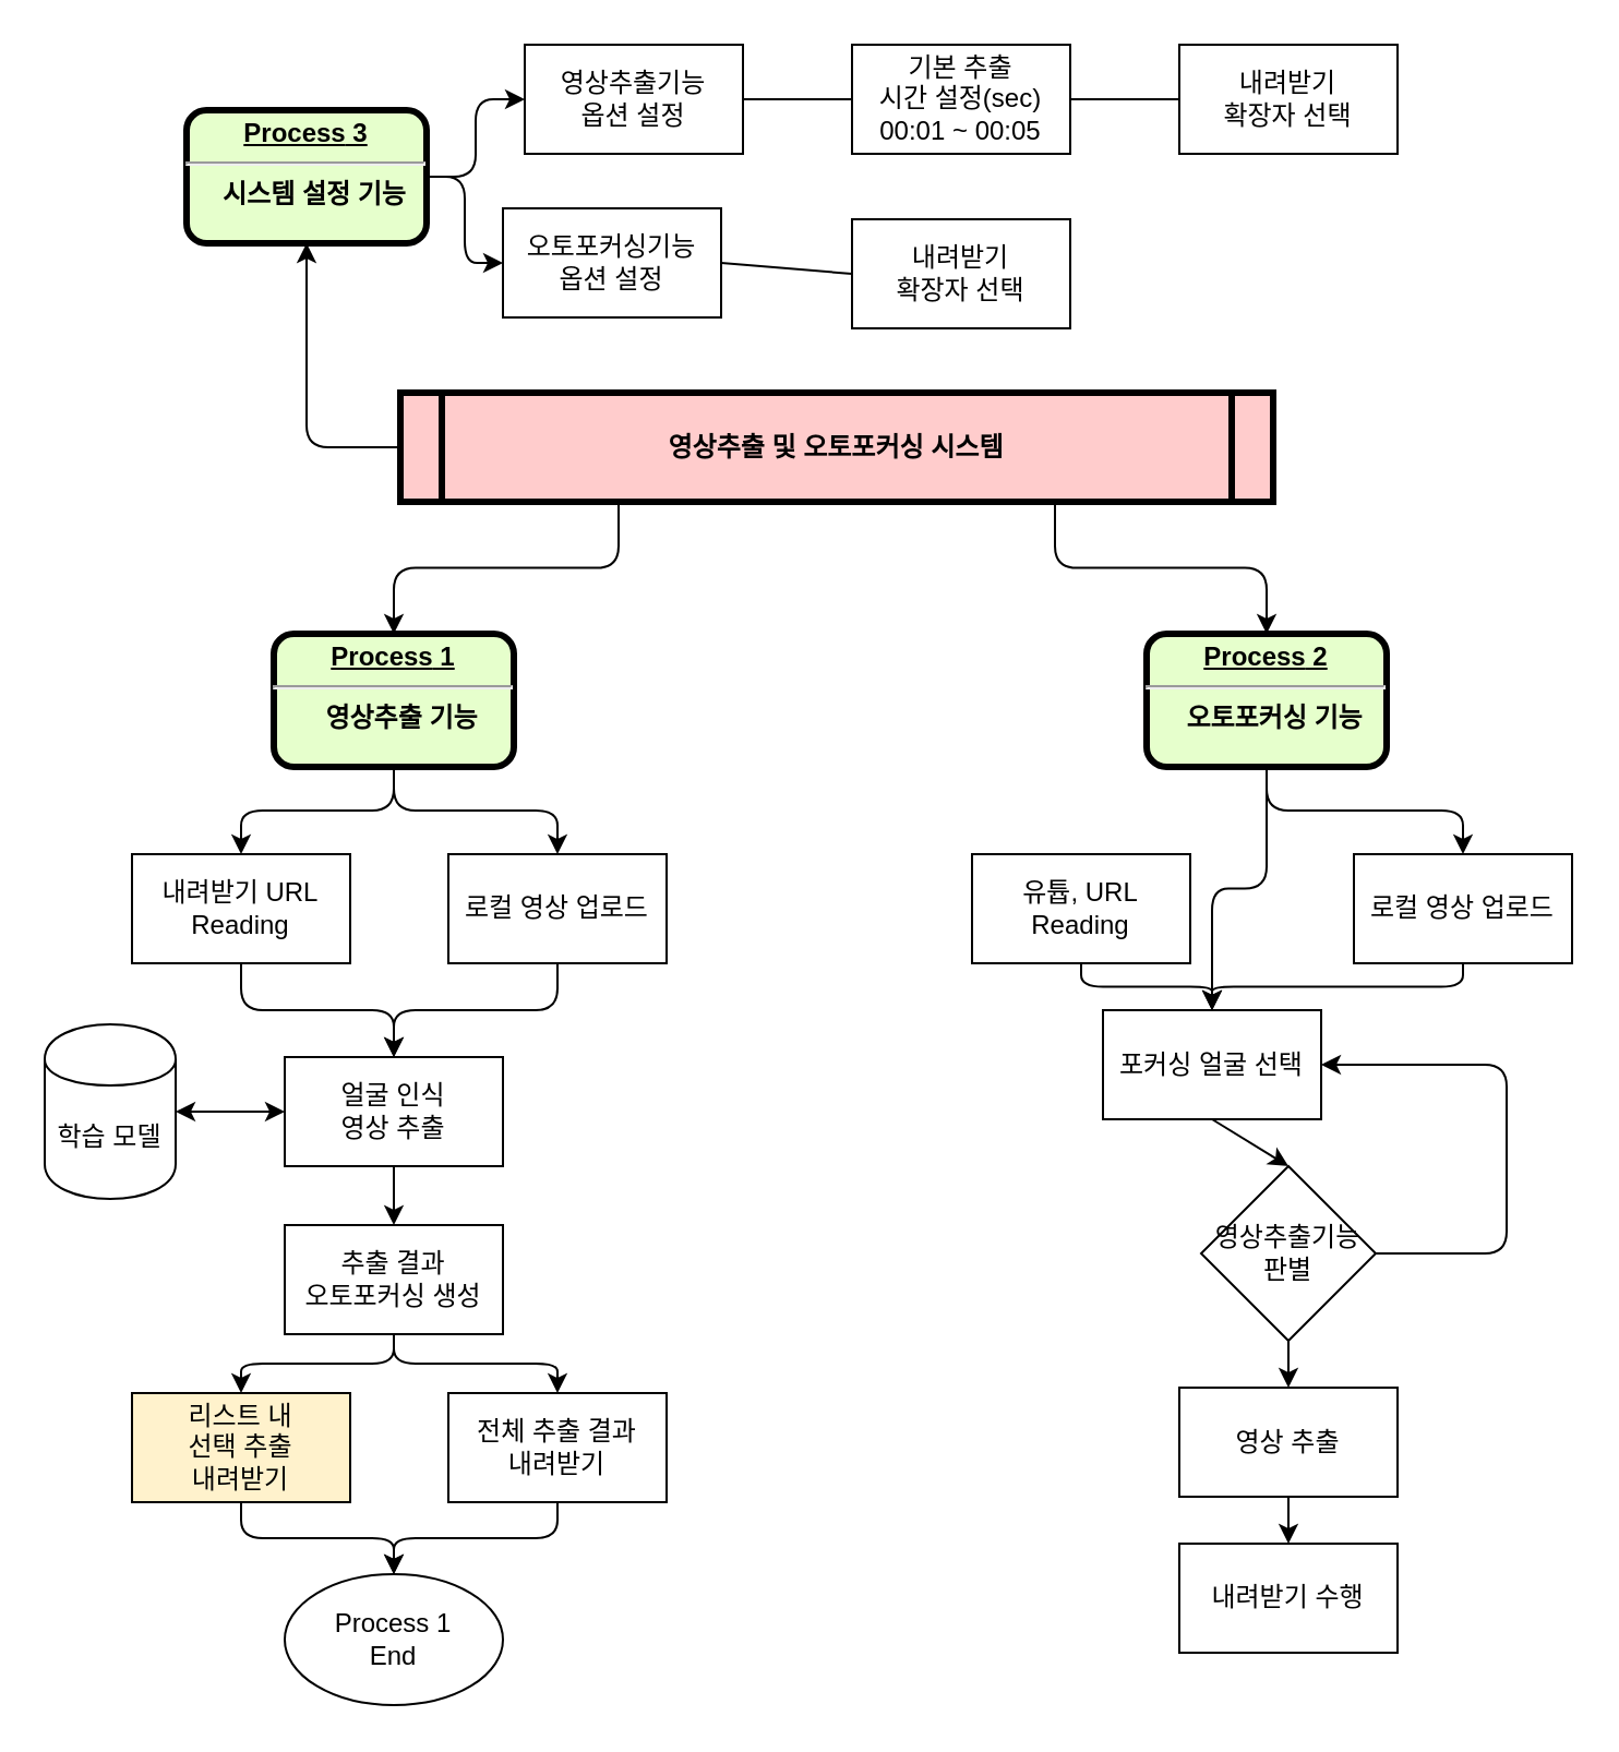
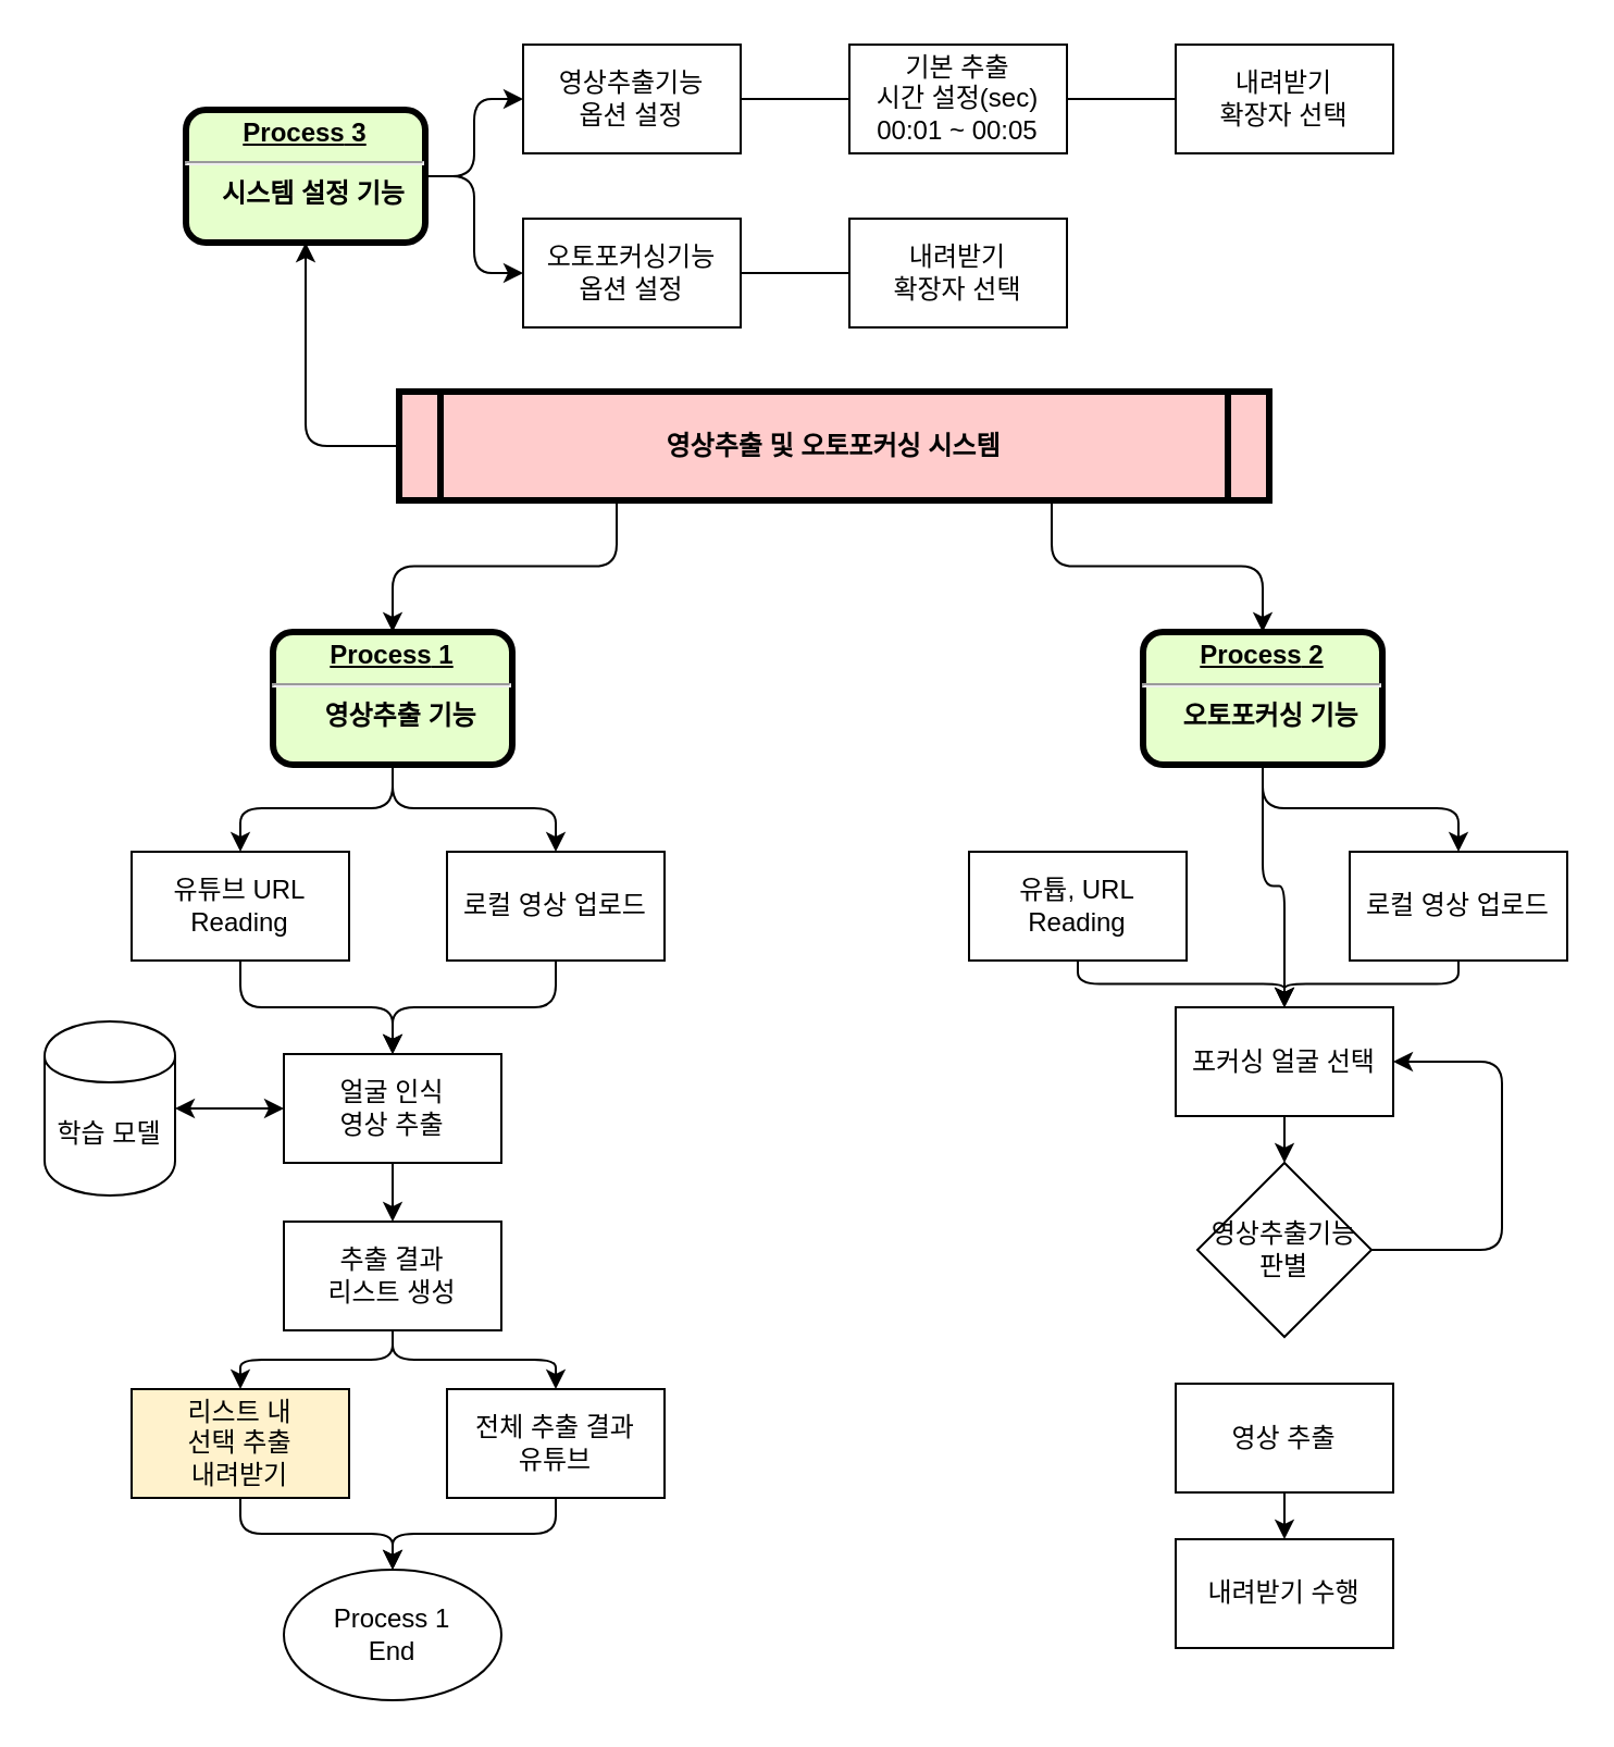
  <mxCell id="0" />
  <mxCell id="1" parent="0" />
  <mxCell id="2" value="영상추출 및 오토포커싱 시스템" style="shape=process;whiteSpace=wrap;align=center;verticalAlign=middle;size=0.048;fontStyle=1;strokeWidth=3;fillColor=#FFCCCC" parent="1" vertex="1"><mxGeometry x="183" y="179.5" width="400" height="50" as="geometry" /></mxCell>
  <mxCell id="3" value="&lt;p style=&quot;margin: 0px ; margin-top: 4px ; text-align: center ; text-decoration: underline&quot;&gt;&lt;strong&gt;&lt;strong&gt;Process&lt;/strong&gt;&amp;nbsp;3&lt;br&gt;&lt;/strong&gt;&lt;/p&gt;&lt;hr&gt;&lt;p style=&quot;margin: 0px ; margin-left: 8px&quot;&gt;시스템 설정 기능&lt;/p&gt;" style="verticalAlign=middle;align=center;overflow=fill;fontSize=12;fontFamily=Helvetica;html=1;rounded=1;fontStyle=1;strokeWidth=3;fillColor=#E6FFCC" parent="1" vertex="1"><mxGeometry x="85" y="50" width="110" height="61" as="geometry" /></mxCell>
  <mxCell id="4" value="&lt;p style=&quot;margin: 0px ; margin-top: 4px ; text-align: center ; text-decoration: underline&quot;&gt;&lt;strong&gt;&lt;strong&gt;Process&lt;/strong&gt;&amp;nbsp;1&lt;br&gt;&lt;/strong&gt;&lt;/p&gt;&lt;hr&gt;&lt;p style=&quot;margin: 0px ; margin-left: 8px&quot;&gt;영상추출 기능&lt;/p&gt;" style="verticalAlign=middle;align=center;overflow=fill;fontSize=12;fontFamily=Helvetica;html=1;rounded=1;fontStyle=1;strokeWidth=3;fillColor=#E6FFCC" parent="1" vertex="1"><mxGeometry x="125" y="290" width="110" height="61" as="geometry" /></mxCell>
  <mxCell id="5" value="&lt;p style=&quot;margin: 0px ; margin-top: 4px ; text-align: center ; text-decoration: underline&quot;&gt;&lt;strong&gt;&lt;strong&gt;Process&lt;/strong&gt;&amp;nbsp;2&lt;br&gt;&lt;/strong&gt;&lt;/p&gt;&lt;hr&gt;&lt;p style=&quot;margin: 0px ; margin-left: 8px&quot;&gt;오토포커싱 기능&lt;/p&gt;" style="verticalAlign=middle;align=center;overflow=fill;fontSize=12;fontFamily=Helvetica;html=1;rounded=1;fontStyle=1;strokeWidth=3;fillColor=#E6FFCC" parent="1" vertex="1"><mxGeometry x="525" y="290" width="110" height="61" as="geometry" /></mxCell>
  <mxCell id="6" value="로컬 영상 업로드" style="rounded=0;whiteSpace=wrap;html=1;" vertex="1" parent="1"><mxGeometry x="205" y="391" width="100" height="50" as="geometry" /></mxCell>
- <mxCell id="7" value="내려받기 URL&lt;br&gt;Reading" style="rounded=0;whiteSpace=wrap;html=1;" vertex="1" parent="1"><mxGeometry x="60" y="391" width="100" height="50" as="geometry" /></mxCell>
+ <mxCell id="7" value="유튜브 URL&lt;br&gt;Reading" style="rounded=0;whiteSpace=wrap;html=1;" vertex="1" parent="1"><mxGeometry x="60" y="391" width="100" height="50" as="geometry" /></mxCell>
  <mxCell id="8" value="" style="endArrow=classic;html=1;exitX=0.5;exitY=1;exitDx=0;exitDy=0;entryX=0.5;entryY=0;entryDx=0;entryDy=0;edgeStyle=orthogonalEdgeStyle;" edge="1" parent="1" source="4" target="7"><mxGeometry width="50" height="50" relative="1" as="geometry"><mxPoint x="100" y="511" as="sourcePoint" /><mxPoint x="150" y="461" as="targetPoint" /></mxGeometry></mxCell>
  <mxCell id="9" value="" style="endArrow=classic;html=1;exitX=0.5;exitY=1;exitDx=0;exitDy=0;entryX=0.5;entryY=0;entryDx=0;entryDy=0;edgeStyle=orthogonalEdgeStyle;" edge="1" parent="1" source="4" target="6"><mxGeometry width="50" height="50" relative="1" as="geometry"><mxPoint x="305" y="361" as="sourcePoint" /><mxPoint x="160" y="401" as="targetPoint" /></mxGeometry></mxCell>
  <mxCell id="10" value="얼굴 인식&lt;br&gt;영상 추출" style="rounded=0;whiteSpace=wrap;html=1;" vertex="1" parent="1"><mxGeometry x="130" y="484" width="100" height="50" as="geometry" /></mxCell>
  <mxCell id="11" value="학습 모델" style="shape=cylinder;whiteSpace=wrap;html=1;boundedLbl=1;backgroundOutline=1;" vertex="1" parent="1"><mxGeometry x="20" y="469" width="60" height="80" as="geometry" /></mxCell>
  <mxCell id="12" value="" style="endArrow=classic;html=1;exitX=0.5;exitY=1;exitDx=0;exitDy=0;entryX=0.5;entryY=0;entryDx=0;entryDy=0;edgeStyle=orthogonalEdgeStyle;" edge="1" parent="1" source="7" target="10"><mxGeometry width="50" height="50" relative="1" as="geometry"><mxPoint y="601" as="sourcePoint" x="-30" /><mxPoint x="20" y="551" as="targetPoint" /></mxGeometry></mxCell>
  <mxCell id="13" value="" style="endArrow=classic;html=1;exitX=0.5;exitY=1;exitDx=0;exitDy=0;entryX=0.5;entryY=0;entryDx=0;entryDy=0;edgeStyle=orthogonalEdgeStyle;" edge="1" parent="1" source="6" target="10"><mxGeometry width="50" height="50" relative="1" as="geometry"><mxPoint x="120" y="451" as="sourcePoint" /><mxPoint x="190" y="494" as="targetPoint" /></mxGeometry></mxCell>
  <mxCell id="14" value="" style="endArrow=classic;html=1;exitX=1;exitY=0.5;exitDx=0;exitDy=0;entryX=0;entryY=0.5;entryDx=0;entryDy=0;startArrow=classic;startFill=1;" edge="1" parent="1" source="11" target="10"><mxGeometry width="50" height="50" relative="1" as="geometry"><mxPoint x="-40" y="621" as="sourcePoint" /><mxPoint x="10" y="571" as="targetPoint" /></mxGeometry></mxCell>
- <mxCell id="15" value="추출 결과&lt;br&gt;오토포커싱 생성" style="rounded=0;whiteSpace=wrap;html=1;" vertex="1" parent="1"><mxGeometry x="130" y="561" width="100" height="50" as="geometry" /></mxCell>
- <mxCell id="16" value="전체 추출 결과&lt;br&gt;내려받기" style="rounded=0;whiteSpace=wrap;html=1;" vertex="1" parent="1"><mxGeometry x="205" y="638" width="100" height="50" as="geometry" /></mxCell>
+ <mxCell id="15" value="추출 결과&lt;br&gt;리스트 생성" style="rounded=0;whiteSpace=wrap;html=1;" vertex="1" parent="1"><mxGeometry x="130" y="561" width="100" height="50" as="geometry" /></mxCell>
+ <mxCell id="16" value="전체 추출 결과&lt;br&gt;유튜브" style="rounded=0;whiteSpace=wrap;html=1;" vertex="1" parent="1"><mxGeometry x="205" y="638" width="100" height="50" as="geometry" /></mxCell>
  <mxCell id="17" value="리스트 내&lt;br&gt;선택 추출&lt;br&gt;내려받기" style="rounded=0;whiteSpace=wrap;html=1;fillColor=#fff2cc;" vertex="1" parent="1"><mxGeometry x="60" y="638" width="100" height="50" as="geometry" /></mxCell>
  <mxCell id="18" value="" style="endArrow=classic;html=1;exitX=0.5;exitY=1;exitDx=0;exitDy=0;entryX=0.5;entryY=0;entryDx=0;entryDy=0;" edge="1" parent="1" source="10" target="15"><mxGeometry width="50" height="50" relative="1" as="geometry"><mxPoint x="30" y="519" as="sourcePoint" /><mxPoint x="140" y="519" as="targetPoint" /></mxGeometry></mxCell>
  <mxCell id="19" value="" style="endArrow=classic;html=1;exitX=0.5;exitY=1;exitDx=0;exitDy=0;entryX=0.5;entryY=0;entryDx=0;entryDy=0;edgeStyle=orthogonalEdgeStyle;" edge="1" parent="1" source="15" target="17"><mxGeometry width="50" height="50" relative="1" as="geometry"><mxPoint x="120" y="451" as="sourcePoint" /><mxPoint x="190" y="494" as="targetPoint" /></mxGeometry></mxCell>
  <mxCell id="20" value="" style="endArrow=classic;html=1;exitX=0.5;exitY=1;exitDx=0;exitDy=0;entryX=0.5;entryY=0;entryDx=0;entryDy=0;edgeStyle=orthogonalEdgeStyle;" edge="1" parent="1" source="15" target="16"><mxGeometry width="50" height="50" relative="1" as="geometry"><mxPoint x="190" y="621" as="sourcePoint" /><mxPoint x="120" y="648" as="targetPoint" /></mxGeometry></mxCell>
  <mxCell id="21" value="Process 1&lt;br&gt;End" style="ellipse;whiteSpace=wrap;html=1;" vertex="1" parent="1"><mxGeometry x="130" y="721" width="100" height="60" as="geometry" /></mxCell>
  <mxCell id="22" value="" style="endArrow=classic;html=1;exitX=0.5;exitY=1;exitDx=0;exitDy=0;entryX=0.5;entryY=0;entryDx=0;entryDy=0;edgeStyle=orthogonalEdgeStyle;" edge="1" parent="1" source="17" target="21"><mxGeometry width="50" height="50" relative="1" as="geometry"><mxPoint x="190" y="621" as="sourcePoint" /><mxPoint x="120" y="648" as="targetPoint" /></mxGeometry></mxCell>
  <mxCell id="23" value="" style="endArrow=classic;html=1;exitX=0.5;exitY=1;exitDx=0;exitDy=0;entryX=0.5;entryY=0;entryDx=0;entryDy=0;edgeStyle=orthogonalEdgeStyle;" edge="1" parent="1" source="16" target="21"><mxGeometry width="50" height="50" relative="1" as="geometry"><mxPoint x="120" y="698" as="sourcePoint" /><mxPoint x="190" y="731" as="targetPoint" /></mxGeometry></mxCell>
  <mxCell id="24" value="기본 추출&lt;br&gt;시간 설정(sec)&lt;br&gt;00:01 ~ 00:05" style="rounded=0;whiteSpace=wrap;html=1;" vertex="1" parent="1"><mxGeometry x="390" y="20" width="100" height="50" as="geometry" /></mxCell>
  <mxCell id="25" value="영상추출기능&lt;br&gt;옵션 설정" style="rounded=0;whiteSpace=wrap;html=1;" vertex="1" parent="1"><mxGeometry x="240" y="20" width="100" height="50" as="geometry" /></mxCell>
- <mxCell id="26" value="오토포커싱기능&lt;br&gt;옵션 설정" style="rounded=0;whiteSpace=wrap;html=1;" vertex="1" parent="1"><mxGeometry x="230" y="95" width="100" height="50" as="geometry" /></mxCell>
+ <mxCell id="26" value="오토포커싱기능&lt;br&gt;옵션 설정" style="rounded=0;whiteSpace=wrap;html=1;" vertex="1" parent="1"><mxGeometry x="240" y="100" width="100" height="50" as="geometry" /></mxCell>
  <mxCell id="27" value="" style="endArrow=classic;html=1;exitX=0.25;exitY=1;exitDx=0;exitDy=0;entryX=0.5;entryY=0;entryDx=0;entryDy=0;edgeStyle=orthogonalEdgeStyle;" edge="1" parent="1" source="2" target="4"><mxGeometry width="50" height="50" relative="1" as="geometry"><mxPoint x="170" y="220" as="sourcePoint" /><mxPoint x="245" y="260" as="targetPoint" /></mxGeometry></mxCell>
  <mxCell id="28" value="내려받기&lt;br&gt;확장자 선택" style="rounded=0;whiteSpace=wrap;html=1;" vertex="1" parent="1"><mxGeometry x="540" y="20" width="100" height="50" as="geometry" /></mxCell>
  <mxCell id="29" value="" style="endArrow=classic;html=1;exitX=0.75;exitY=1;exitDx=0;exitDy=0;entryX=0.5;entryY=0;entryDx=0;entryDy=0;edgeStyle=orthogonalEdgeStyle;" edge="1" parent="1" source="2" target="5"><mxGeometry width="50" height="50" relative="1" as="geometry"><mxPoint x="323" y="240" as="sourcePoint" /><mxPoint x="150" y="262" as="targetPoint" /></mxGeometry></mxCell>
  <mxCell id="30" value="" style="endArrow=none;html=1;entryX=0;entryY=0.5;entryDx=0;entryDy=0;exitX=1;exitY=0.5;exitDx=0;exitDy=0;" edge="1" parent="1" source="24" target="28"><mxGeometry width="50" height="50" relative="1" as="geometry"><mxPoint x="450" y="148" as="sourcePoint" /><mxPoint x="500" y="98" as="targetPoint" /></mxGeometry></mxCell>
  <mxCell id="31" value="" style="endArrow=none;html=1;entryX=0;entryY=0.5;entryDx=0;entryDy=0;exitX=1;exitY=0.5;exitDx=0;exitDy=0;" edge="1" parent="1" source="25" target="24"><mxGeometry width="50" height="50" relative="1" as="geometry"><mxPoint x="500" y="55" as="sourcePoint" /><mxPoint x="550" y="55" as="targetPoint" /></mxGeometry></mxCell>
  <mxCell id="32" value="" style="endArrow=classic;html=1;exitX=1;exitY=0.5;exitDx=0;exitDy=0;entryX=0;entryY=0.5;entryDx=0;entryDy=0;edgeStyle=orthogonalEdgeStyle;" edge="1" parent="1" source="3" target="25"><mxGeometry width="50" height="50" relative="1" as="geometry"><mxPoint x="293" y="240" as="sourcePoint" /><mxPoint x="150" y="262" as="targetPoint" /></mxGeometry></mxCell>
  <mxCell id="33" value="" style="endArrow=classic;html=1;exitX=1;exitY=0.5;exitDx=0;exitDy=0;entryX=0;entryY=0.5;entryDx=0;entryDy=0;edgeStyle=orthogonalEdgeStyle;" edge="1" parent="1" source="3" target="26"><mxGeometry width="50" height="50" relative="1" as="geometry"><mxPoint x="205" y="91" as="sourcePoint" /><mxPoint x="250" y="55" as="targetPoint" /></mxGeometry></mxCell>
  <mxCell id="34" value="" style="endArrow=classic;html=1;exitX=0;exitY=0.5;exitDx=0;exitDy=0;entryX=0.5;entryY=1;entryDx=0;entryDy=0;edgeStyle=orthogonalEdgeStyle;" edge="1" parent="1" source="2" target="3"><mxGeometry width="50" height="50" relative="1" as="geometry"><mxPoint x="205" y="91" as="sourcePoint" /><mxPoint x="250" y="135" as="targetPoint" /></mxGeometry></mxCell>
  <mxCell id="35" value="내려받기&lt;br&gt;확장자 선택" style="rounded=0;whiteSpace=wrap;html=1;" vertex="1" parent="1"><mxGeometry x="390" y="100" width="100" height="50" as="geometry" /></mxCell>
  <mxCell id="36" value="" style="endArrow=none;html=1;entryX=0;entryY=0.5;entryDx=0;entryDy=0;exitX=1;exitY=0.5;exitDx=0;exitDy=0;" edge="1" parent="1" source="26" target="35"><mxGeometry width="50" height="50" relative="1" as="geometry"><mxPoint x="350" y="55" as="sourcePoint" /><mxPoint x="400" y="55" as="targetPoint" /></mxGeometry></mxCell>
  <mxCell id="37" value="유튭, URL&lt;br&gt;Reading" style="rounded=0;whiteSpace=wrap;html=1;" vertex="1" parent="1"><mxGeometry x="445" y="391" width="100" height="50" as="geometry" /></mxCell>
  <mxCell id="38" value="로컬 영상 업로드" style="rounded=0;whiteSpace=wrap;html=1;" vertex="1" parent="1"><mxGeometry x="620" y="391" width="100" height="50" as="geometry" /></mxCell>
- <mxCell id="39" value="포커싱 얼굴 선택" style="rounded=0;whiteSpace=wrap;html=1;" vertex="1" parent="1"><mxGeometry x="505" y="462.5" width="100" height="50" as="geometry" /></mxCell>
+ <mxCell id="39" value="포커싱 얼굴 선택" style="rounded=0;whiteSpace=wrap;html=1;" vertex="1" parent="1"><mxGeometry x="540" y="462.5" width="100" height="50" as="geometry" /></mxCell>
  <mxCell id="40" value="영상추출기능&lt;br&gt;판별" style="rhombus;whiteSpace=wrap;html=1;" vertex="1" parent="1"><mxGeometry x="550" y="534" width="80" height="80" as="geometry" /></mxCell>
  <mxCell id="41" value="영상 추출" style="rounded=0;whiteSpace=wrap;html=1;" vertex="1" parent="1"><mxGeometry x="540" y="635.5" width="100" height="50" as="geometry" /></mxCell>
  <mxCell id="42" value="내려받기 수행" style="rounded=0;whiteSpace=wrap;html=1;" vertex="1" parent="1"><mxGeometry x="540" y="707" width="100" height="50" as="geometry" /></mxCell>
  <mxCell id="43" value="" style="endArrow=classic;html=1;exitX=0.5;exitY=1;exitDx=0;exitDy=0;edgeStyle=orthogonalEdgeStyle;" edge="1" parent="1" source="5" target="39"><mxGeometry width="50" height="50" relative="1" as="geometry"><mxPoint x="190" y="361" as="sourcePoint" /><mxPoint x="265" y="401" as="targetPoint" /></mxGeometry></mxCell>
  <mxCell id="44" value="" style="endArrow=classic;html=1;exitX=0.5;exitY=1;exitDx=0;exitDy=0;entryX=0.5;entryY=0;entryDx=0;entryDy=0;edgeStyle=orthogonalEdgeStyle;" edge="1" parent="1" source="5" target="38"><mxGeometry width="50" height="50" relative="1" as="geometry"><mxPoint x="590" y="361" as="sourcePoint" /><mxPoint x="505" y="401" as="targetPoint" /></mxGeometry></mxCell>
  <mxCell id="45" value="" style="endArrow=classic;html=1;exitX=0.5;exitY=1;exitDx=0;exitDy=0;entryX=0.5;entryY=0;entryDx=0;entryDy=0;edgeStyle=orthogonalEdgeStyle;" edge="1" parent="1" source="38" target="39"><mxGeometry width="50" height="50" relative="1" as="geometry"><mxPoint x="590" y="361" as="sourcePoint" /><mxPoint x="680" y="401" as="targetPoint" /></mxGeometry></mxCell>
  <mxCell id="46" value="" style="endArrow=classic;html=1;exitX=0.5;exitY=1;exitDx=0;exitDy=0;entryX=0.5;entryY=0;entryDx=0;entryDy=0;edgeStyle=orthogonalEdgeStyle;" edge="1" parent="1" source="37" target="39"><mxGeometry width="50" height="50" relative="1" as="geometry"><mxPoint x="680" y="451" as="sourcePoint" /><mxPoint x="600" y="473" as="targetPoint" /></mxGeometry></mxCell>
  <mxCell id="47" value="" style="endArrow=classic;html=1;exitX=0.5;exitY=1;exitDx=0;exitDy=0;entryX=0.5;entryY=0;entryDx=0;entryDy=0;" edge="1" parent="1" source="39" target="40"><mxGeometry width="50" height="50" relative="1" as="geometry"><mxPoint x="190" y="544" as="sourcePoint" /><mxPoint x="590" y="534" as="targetPoint" /></mxGeometry></mxCell>
- <mxCell id="48" value="" style="endArrow=classic;html=1;exitX=0.5;exitY=1;exitDx=0;exitDy=0;entryX=0.5;entryY=0;entryDx=0;entryDy=0;" edge="1" parent="1" source="40" target="41"><mxGeometry width="50" height="50" relative="1" as="geometry"><mxPoint x="600" y="522.5" as="sourcePoint" /><mxPoint x="600" y="544" as="targetPoint" /></mxGeometry></mxCell>
  <mxCell id="49" value="" style="endArrow=classic;html=1;exitX=0.5;exitY=1;exitDx=0;exitDy=0;entryX=0.5;entryY=0;entryDx=0;entryDy=0;" edge="1" parent="1" source="41" target="42"><mxGeometry width="50" height="50" relative="1" as="geometry"><mxPoint x="600" y="624" as="sourcePoint" /><mxPoint x="600" y="645.5" as="targetPoint" /></mxGeometry></mxCell>
  <mxCell id="50" value="" style="endArrow=classic;html=1;exitX=1;exitY=0.5;exitDx=0;exitDy=0;entryX=1;entryY=0.5;entryDx=0;entryDy=0;edgeStyle=orthogonalEdgeStyle;" edge="1" parent="1" source="40" target="39"><mxGeometry width="50" height="50" relative="1" as="geometry"><mxPoint x="680" y="451" as="sourcePoint" /><mxPoint x="600" y="473" as="targetPoint" /><Array as="points"><mxPoint x="690" y="574" /><mxPoint x="690" y="488" /></Array></mxGeometry></mxCell>
